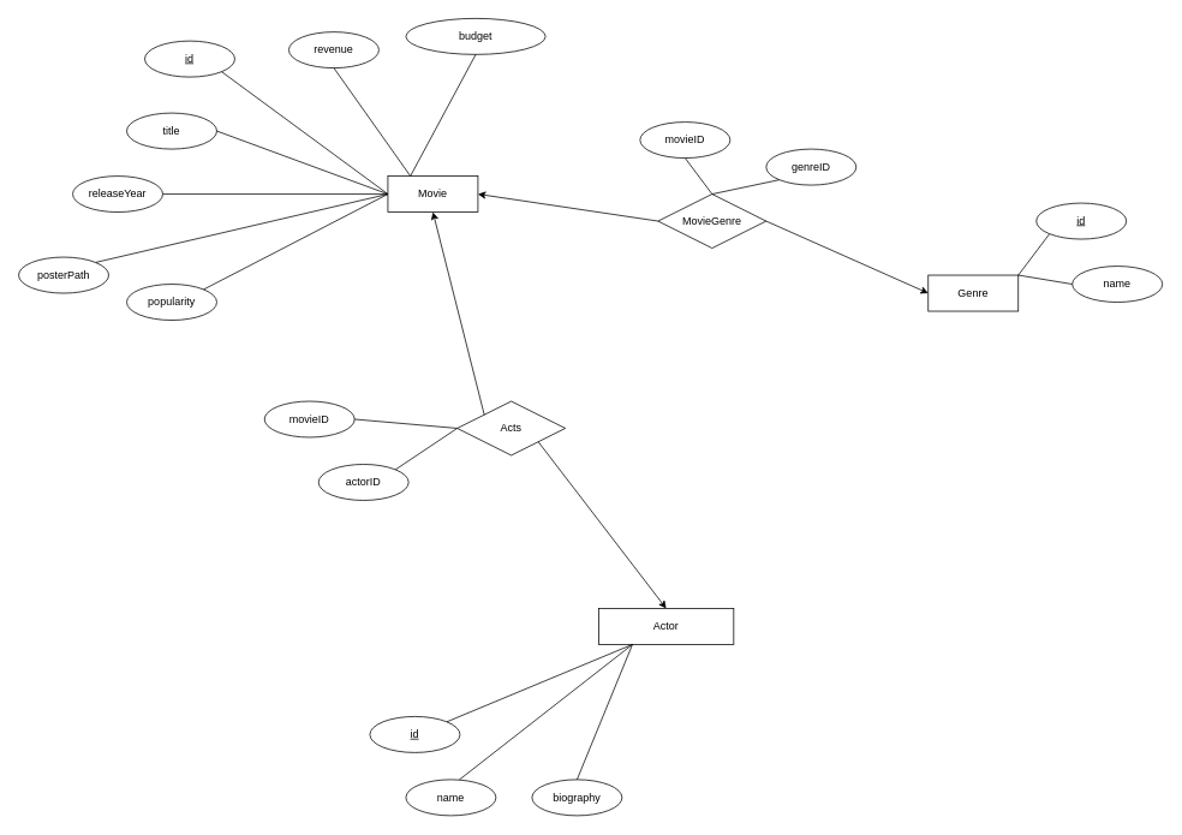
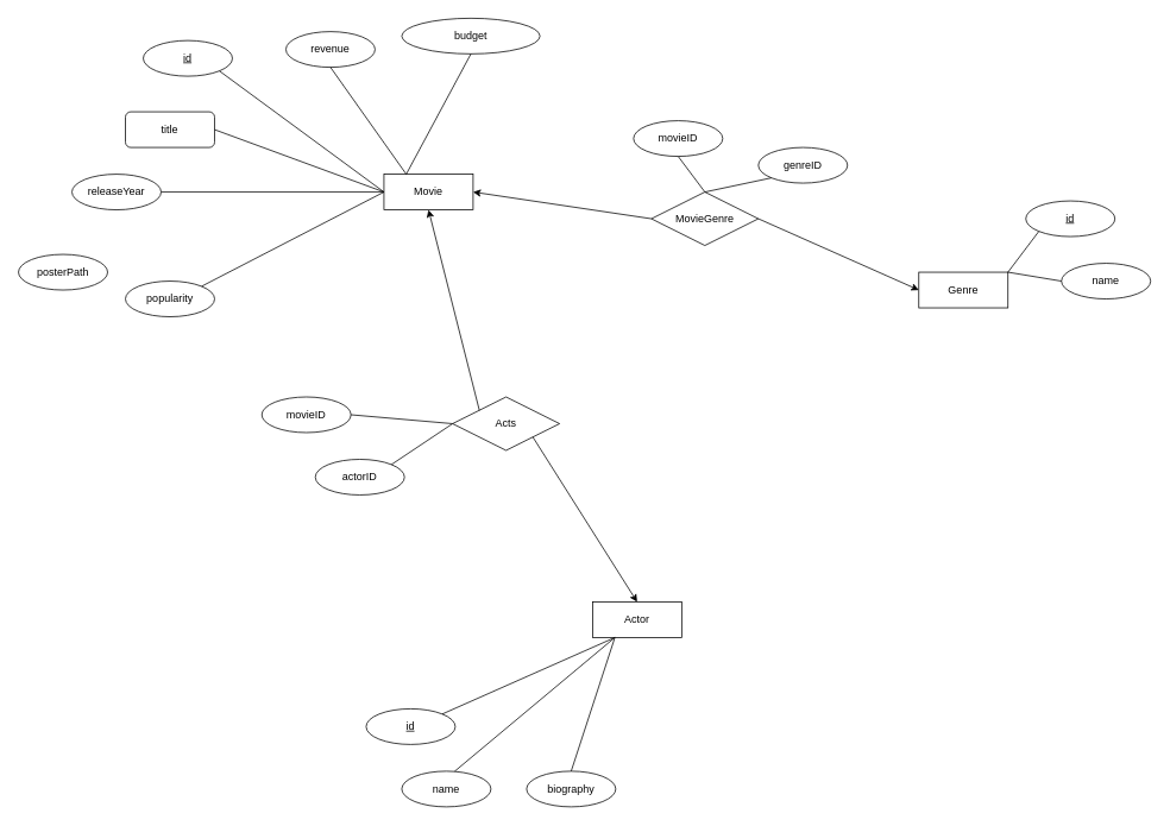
  <mxCell id="0" />
  <mxCell id="1" parent="0" />
  <mxCell id="2" value="Movie" style="whiteSpace=wrap;html=1;align=center;" parent="1" vertex="1"><mxGeometry x="430" y="195" width="100" height="40" as="geometry" /></mxCell>
  <mxCell id="3" value="id" style="ellipse;whiteSpace=wrap;html=1;align=center;fontStyle=4;" parent="1" vertex="1"><mxGeometry x="160" y="45" width="100" height="40" as="geometry" /></mxCell>
- <mxCell id="4" value="title" style="ellipse;whiteSpace=wrap;html=1;align=center;" parent="1" vertex="1"><mxGeometry x="140" y="125" width="100" height="40" as="geometry" /></mxCell>
+ <mxCell id="4" value="title" style="whiteSpace=wrap;html=1;align=center;rounded=1;" parent="1" vertex="1"><mxGeometry x="140" y="125" width="100" height="40" as="geometry" /></mxCell>
  <mxCell id="5" value="" style="endArrow=none;html=1;rounded=0;exitX=1;exitY=1;exitDx=0;exitDy=0;entryX=0;entryY=0.5;entryDx=0;entryDy=0;" parent="1" source="3" target="2" edge="1"><mxGeometry relative="1" as="geometry"><mxPoint x="488" y="125" as="sourcePoint" /><mxPoint x="648" y="125" as="targetPoint" /></mxGeometry></mxCell>
  <mxCell id="6" value="" style="endArrow=none;html=1;rounded=0;exitX=1;exitY=0.5;exitDx=0;exitDy=0;entryX=0;entryY=0.5;entryDx=0;entryDy=0;" parent="1" source="4" target="2" edge="1"><mxGeometry relative="1" as="geometry"><mxPoint x="570" y="225" as="sourcePoint" /><mxPoint x="730" y="225" as="targetPoint" /></mxGeometry></mxCell>
  <mxCell id="7" value="Genre" style="whiteSpace=wrap;html=1;align=center;" vertex="1" parent="1"><mxGeometry x="1030" y="305" width="100" height="40" as="geometry" /></mxCell>
  <mxCell id="8" value="id" style="ellipse;whiteSpace=wrap;html=1;align=center;fontStyle=4;" vertex="1" parent="1"><mxGeometry x="1150" y="225" width="100" height="40" as="geometry" /></mxCell>
  <mxCell id="9" value="name" style="ellipse;whiteSpace=wrap;html=1;align=center;" vertex="1" parent="1"><mxGeometry x="1190" y="295" width="100" height="40" as="geometry" /></mxCell>
  <mxCell id="10" value="MovieGenre" style="shape=rhombus;perimeter=rhombusPerimeter;whiteSpace=wrap;html=1;align=center;" vertex="1" parent="1"><mxGeometry x="730" y="215" width="120" height="60" as="geometry" /></mxCell>
  <mxCell id="11" value="" style="endArrow=classic;html=1;exitX=0;exitY=0.5;exitDx=0;exitDy=0;entryX=1;entryY=0.5;entryDx=0;entryDy=0;" edge="1" parent="1" source="10" target="2"><mxGeometry width="50" height="50" relative="1" as="geometry"><mxPoint x="730" y="385" as="sourcePoint" /><mxPoint x="780" y="335" as="targetPoint" /></mxGeometry></mxCell>
  <mxCell id="12" value="" style="endArrow=classic;html=1;exitX=1;exitY=0.5;exitDx=0;exitDy=0;entryX=0;entryY=0.5;entryDx=0;entryDy=0;" edge="1" parent="1" source="10" target="7"><mxGeometry width="50" height="50" relative="1" as="geometry"><mxPoint x="730" y="385" as="sourcePoint" /><mxPoint x="780" y="335" as="targetPoint" /></mxGeometry></mxCell>
  <mxCell id="13" value="" style="endArrow=none;html=1;rounded=0;entryX=0;entryY=1;entryDx=0;entryDy=0;exitX=1;exitY=0;exitDx=0;exitDy=0;" edge="1" parent="1" source="7" target="8"><mxGeometry relative="1" as="geometry"><mxPoint x="890" y="355" as="sourcePoint" /><mxPoint x="1050" y="355" as="targetPoint" /></mxGeometry></mxCell>
  <mxCell id="14" value="" style="endArrow=none;html=1;rounded=0;exitX=1;exitY=0;exitDx=0;exitDy=0;entryX=0;entryY=0.5;entryDx=0;entryDy=0;" edge="1" parent="1" source="7" target="9"><mxGeometry relative="1" as="geometry"><mxPoint x="890" y="355" as="sourcePoint" /><mxPoint x="1050" y="355" as="targetPoint" /></mxGeometry></mxCell>
  <mxCell id="15" value="movieID" style="ellipse;whiteSpace=wrap;html=1;align=center;" vertex="1" parent="1"><mxGeometry x="710" y="135" width="100" height="40" as="geometry" /></mxCell>
  <mxCell id="16" value="genreID" style="ellipse;whiteSpace=wrap;html=1;align=center;" vertex="1" parent="1"><mxGeometry x="850" y="165" width="100" height="40" as="geometry" /></mxCell>
  <mxCell id="17" value="" style="endArrow=none;html=1;rounded=0;exitX=0.5;exitY=1;exitDx=0;exitDy=0;entryX=0.5;entryY=0;entryDx=0;entryDy=0;" edge="1" parent="1" source="15" target="10"><mxGeometry relative="1" as="geometry"><mxPoint x="750" y="285" as="sourcePoint" /><mxPoint x="910" y="285" as="targetPoint" /></mxGeometry></mxCell>
  <mxCell id="18" value="" style="endArrow=none;html=1;rounded=0;entryX=0;entryY=1;entryDx=0;entryDy=0;exitX=0.5;exitY=0;exitDx=0;exitDy=0;" edge="1" parent="1" source="10" target="16"><mxGeometry relative="1" as="geometry"><mxPoint x="750" y="285" as="sourcePoint" /><mxPoint x="910" y="285" as="targetPoint" /></mxGeometry></mxCell>
- <mxCell id="19" value="Actor" style="whiteSpace=wrap;html=1;align=center;" vertex="1" parent="1"><mxGeometry x="664" y="675" width="150" height="40" as="geometry" /></mxCell>
+ <mxCell id="19" value="Actor" style="whiteSpace=wrap;html=1;align=center;" vertex="1" parent="1"><mxGeometry x="664" y="675" width="100" height="40" as="geometry" /></mxCell>
  <mxCell id="20" value="id" style="ellipse;whiteSpace=wrap;html=1;align=center;fontStyle=4;" vertex="1" parent="1"><mxGeometry x="410" y="795" width="100" height="40" as="geometry" /></mxCell>
  <mxCell id="21" value="name" style="ellipse;whiteSpace=wrap;html=1;align=center;" vertex="1" parent="1"><mxGeometry x="450" y="865" width="100" height="40" as="geometry" /></mxCell>
  <mxCell id="22" value="" style="endArrow=none;html=1;rounded=0;exitX=1;exitY=0;exitDx=0;exitDy=0;entryX=0.25;entryY=1;entryDx=0;entryDy=0;" edge="1" parent="1" source="20" target="19"><mxGeometry relative="1" as="geometry"><mxPoint x="674" y="715" as="sourcePoint" /><mxPoint x="834" y="715" as="targetPoint" /></mxGeometry></mxCell>
  <mxCell id="23" value="" style="endArrow=none;html=1;rounded=0;exitX=0.592;exitY=0.006;exitDx=0;exitDy=0;exitPerimeter=0;entryX=0.25;entryY=1;entryDx=0;entryDy=0;" edge="1" parent="1" source="21" target="19"><mxGeometry relative="1" as="geometry"><mxPoint x="674" y="715" as="sourcePoint" /><mxPoint x="834" y="715" as="targetPoint" /></mxGeometry></mxCell>
  <mxCell id="24" value="Acts" style="shape=rhombus;perimeter=rhombusPerimeter;whiteSpace=wrap;html=1;align=center;" vertex="1" parent="1"><mxGeometry x="507" y="445" width="120" height="60" as="geometry" /></mxCell>
  <mxCell id="25" value="" style="endArrow=classic;html=1;exitX=0;exitY=0;exitDx=0;exitDy=0;entryX=0.5;entryY=1;entryDx=0;entryDy=0;" edge="1" parent="1" source="24" target="2"><mxGeometry width="50" height="50" relative="1" as="geometry"><mxPoint x="510" y="555" as="sourcePoint" /><mxPoint x="560" y="505" as="targetPoint" /></mxGeometry></mxCell>
  <mxCell id="26" value="" style="endArrow=classic;html=1;exitX=1;exitY=1;exitDx=0;exitDy=0;entryX=0.5;entryY=0;entryDx=0;entryDy=0;" edge="1" parent="1" source="24" target="19"><mxGeometry width="50" height="50" relative="1" as="geometry"><mxPoint x="530" y="615" as="sourcePoint" /><mxPoint x="580" y="565" as="targetPoint" /></mxGeometry></mxCell>
  <mxCell id="27" value="movieID" style="ellipse;whiteSpace=wrap;html=1;align=center;" vertex="1" parent="1"><mxGeometry x="293" y="445" width="100" height="40" as="geometry" /></mxCell>
  <mxCell id="28" value="actorID" style="ellipse;whiteSpace=wrap;html=1;align=center;" vertex="1" parent="1"><mxGeometry x="353" y="515" width="100" height="40" as="geometry" /></mxCell>
  <mxCell id="29" value="" style="endArrow=none;html=1;rounded=0;exitX=1;exitY=0.5;exitDx=0;exitDy=0;entryX=0;entryY=0.5;entryDx=0;entryDy=0;" edge="1" parent="1" source="27" target="24"><mxGeometry relative="1" as="geometry"><mxPoint x="453" y="525" as="sourcePoint" /><mxPoint x="613" y="525" as="targetPoint" /></mxGeometry></mxCell>
  <mxCell id="30" value="" style="endArrow=none;html=1;rounded=0;exitX=1;exitY=0;exitDx=0;exitDy=0;entryX=0;entryY=0.5;entryDx=0;entryDy=0;" edge="1" parent="1" source="28" target="24"><mxGeometry relative="1" as="geometry"><mxPoint x="453" y="525" as="sourcePoint" /><mxPoint x="613" y="525" as="targetPoint" /></mxGeometry></mxCell>
  <mxCell id="31" value="revenue" style="ellipse;whiteSpace=wrap;html=1;align=center;" vertex="1" parent="1"><mxGeometry x="320" y="35" width="100" height="40" as="geometry" /></mxCell>
  <mxCell id="32" value="budget" style="ellipse;whiteSpace=wrap;html=1;align=center;" vertex="1" parent="1"><mxGeometry x="450" y="20" width="155" height="40" as="geometry" /></mxCell>
  <mxCell id="33" value="" style="endArrow=none;html=1;rounded=0;exitX=0.5;exitY=1;exitDx=0;exitDy=0;entryX=0.25;entryY=0;entryDx=0;entryDy=0;" edge="1" parent="1" source="31" target="2"><mxGeometry relative="1" as="geometry"><mxPoint x="620" y="335" as="sourcePoint" /><mxPoint x="780" y="335" as="targetPoint" /></mxGeometry></mxCell>
  <mxCell id="34" value="" style="endArrow=none;html=1;rounded=0;exitX=0.5;exitY=1;exitDx=0;exitDy=0;entryX=0.25;entryY=0;entryDx=0;entryDy=0;" edge="1" parent="1" source="32" target="2"><mxGeometry relative="1" as="geometry"><mxPoint x="620" y="335" as="sourcePoint" /><mxPoint x="780" y="335" as="targetPoint" /></mxGeometry></mxCell>
  <mxCell id="35" value="releaseYear" style="ellipse;whiteSpace=wrap;html=1;align=center;" vertex="1" parent="1"><mxGeometry x="80" y="195" width="100" height="40" as="geometry" /></mxCell>
  <mxCell id="36" value="" style="endArrow=none;html=1;rounded=0;exitX=1;exitY=0.5;exitDx=0;exitDy=0;entryX=0;entryY=0.5;entryDx=0;entryDy=0;" edge="1" parent="1" source="35" target="2"><mxGeometry relative="1" as="geometry"><mxPoint x="620" y="335" as="sourcePoint" /><mxPoint x="780" y="335" as="targetPoint" /></mxGeometry></mxCell>
  <mxCell id="37" value="posterPath" style="ellipse;whiteSpace=wrap;html=1;align=center;" vertex="1" parent="1"><mxGeometry x="20" y="285" width="100" height="40" as="geometry" /></mxCell>
- <mxCell id="38" value="" style="endArrow=none;html=1;rounded=0;exitX=1;exitY=0;exitDx=0;exitDy=0;entryX=0;entryY=0.5;entryDx=0;entryDy=0;" edge="1" parent="1" source="37" target="2"><mxGeometry relative="1" as="geometry"><mxPoint x="460" y="345" as="sourcePoint" /><mxPoint x="620" y="345" as="targetPoint" /></mxGeometry></mxCell>
  <mxCell id="39" value="biography" style="ellipse;whiteSpace=wrap;html=1;align=center;" vertex="1" parent="1"><mxGeometry x="590" y="865" width="100" height="40" as="geometry" /></mxCell>
  <mxCell id="40" value="popularity" style="ellipse;whiteSpace=wrap;html=1;align=center;" vertex="1" parent="1"><mxGeometry x="140" y="315" width="100" height="40" as="geometry" /></mxCell>
  <mxCell id="41" value="" style="endArrow=none;html=1;rounded=0;exitX=1;exitY=0;exitDx=0;exitDy=0;entryX=0;entryY=0.5;entryDx=0;entryDy=0;" edge="1" parent="1" source="40" target="2"><mxGeometry relative="1" as="geometry"><mxPoint x="460" y="345" as="sourcePoint" /><mxPoint x="620" y="345" as="targetPoint" /></mxGeometry></mxCell>
  <mxCell id="42" value="" style="endArrow=none;html=1;rounded=0;exitX=0.5;exitY=0;exitDx=0;exitDy=0;entryX=0.25;entryY=1;entryDx=0;entryDy=0;" edge="1" parent="1" source="39" target="19"><mxGeometry relative="1" as="geometry"><mxPoint x="510" y="665" as="sourcePoint" /><mxPoint x="670" y="665" as="targetPoint" /></mxGeometry></mxCell>
